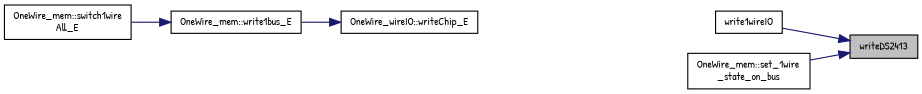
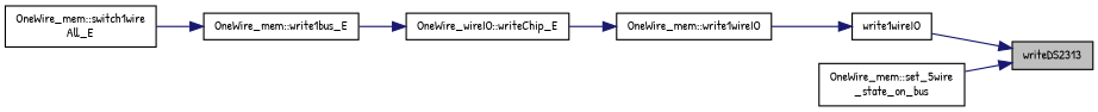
  digraph {
    fontname="Patrick Hand"
    rankdir=RL
    node [color=black fillcolor=white fontname="Patrick Hand" fontsize=10 shape=record style=filled]
    edge [color=midnightblue dir=back fontname="Patrick Hand" fontsize=10 labelfontname=Helvetica labelfontsize=10 style=solid]
-   n1 [fillcolor=grey75 fontcolor=black height=0.2 label=writeDS2413 width=0.4]
+   n1 [fillcolor=grey75 fontcolor=black height=0.2 label=writeDS2313 width=0.4]
    n2 [height=0.2 label=write1wireIO width=0.4]
-   n3 [height=0.2 label="OneWire_mem::set_1wire\l_state_on_bus" width=0.4]
+   n3 [height=0.2 label="OneWire_mem::set_5wire\l_state_on_bus" width=0.4]
+   n4 [height=0.2 label="OneWire_mem::write1wireIO" width=0.4]
    n5 [height=0.2 label="OneWire_wireIO::writeChip_E" width=0.4]
    n6 [height=0.2 label="OneWire_mem::write1bus_E" width=0.4]
    n7 [height=0.2 label="OneWire_mem::switch1wire\lAll_E" width=0.4]
    n1 -> n2
    n1 -> n3
+   n2 -> n4
+   n4 -> n5
    n5 -> n6
    n6 -> n7
  }
